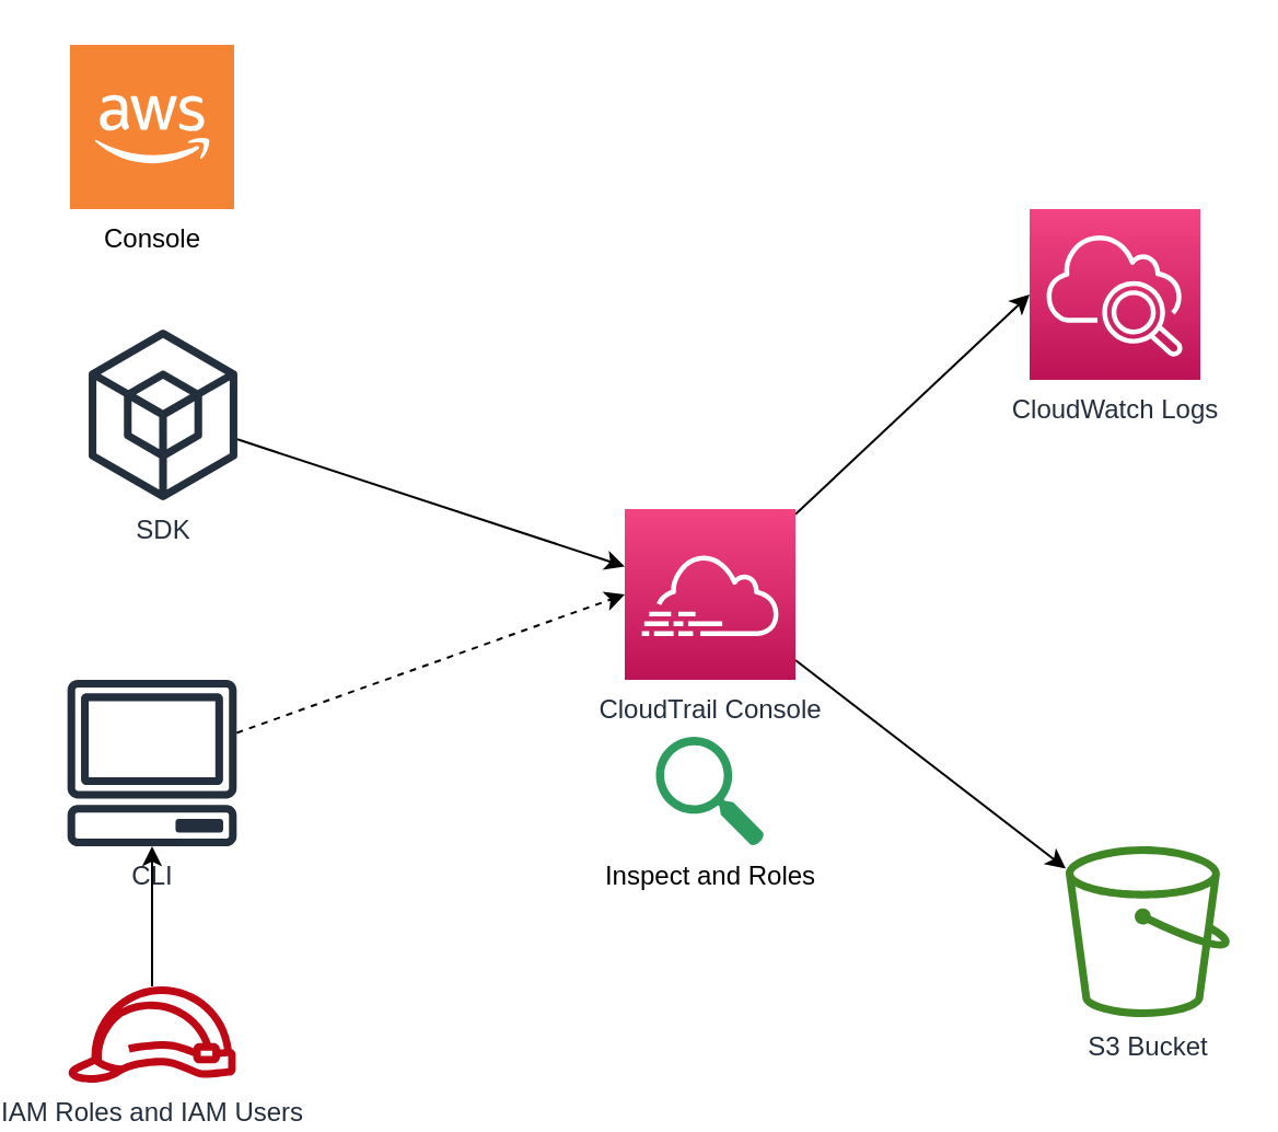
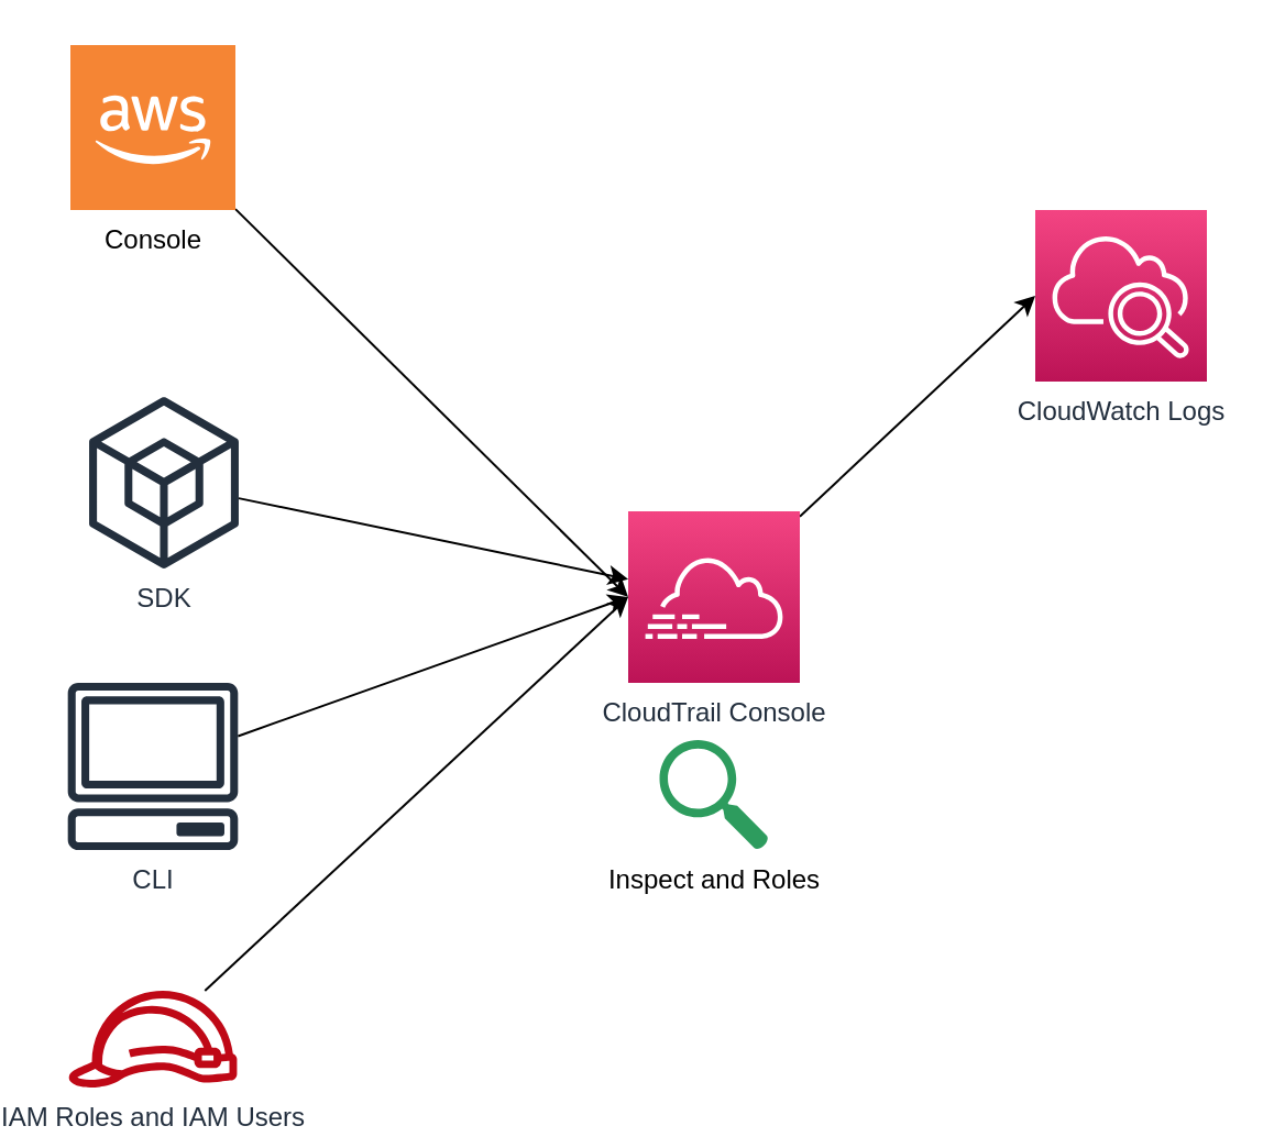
  <mxCell id="0" />
  <mxCell id="1" parent="0" />
  <mxCell id="2" style="rounded=0;orthogonalLoop=1;jettySize=auto;html=1;" edge="1" parent="1" source="3" target="12"><mxGeometry relative="1" as="geometry" /></mxCell>
- <mxCell id="3" value="SDK" style="sketch=0;outlineConnect=0;fontColor=#232F3E;gradientColor=none;fillColor=#232F3D;strokeColor=none;dashed=0;verticalLabelPosition=bottom;verticalAlign=top;align=center;html=1;fontSize=12;fontStyle=0;aspect=fixed;pointerEvents=1;shape=mxgraph.aws4.external_sdk;" vertex="1" parent="1"><mxGeometry x="30" y="150" width="68" height="78" as="geometry" /></mxCell>
- <mxCell id="4" style="rounded=0;orthogonalLoop=1;jettySize=auto;html=1;entryX=0;entryY=0.5;entryDx=0;entryDy=0;entryPerimeter=0;dashed=1;" edge="1" parent="1" source="5" target="12"><mxGeometry relative="1" as="geometry" /></mxCell>
+ <mxCell id="3" value="SDK" style="sketch=0;outlineConnect=0;fontColor=#232F3E;gradientColor=none;fillColor=#232F3D;strokeColor=none;dashed=0;verticalLabelPosition=bottom;verticalAlign=top;align=center;html=1;fontSize=12;fontStyle=0;aspect=fixed;pointerEvents=1;shape=mxgraph.aws4.external_sdk;" vertex="1" parent="1"><mxGeometry x="30" y="180" width="68" height="78" as="geometry" /></mxCell>
+ <mxCell id="4" style="rounded=0;orthogonalLoop=1;jettySize=auto;html=1;entryX=0;entryY=0.5;entryDx=0;entryDy=0;entryPerimeter=0;" edge="1" parent="1" source="5" target="12"><mxGeometry relative="1" as="geometry" /></mxCell>
  <mxCell id="5" value="CLI" style="sketch=0;outlineConnect=0;fontColor=#232F3E;gradientColor=none;fillColor=#232F3D;strokeColor=none;dashed=0;verticalLabelPosition=bottom;verticalAlign=top;align=center;html=1;fontSize=12;fontStyle=0;aspect=fixed;pointerEvents=1;shape=mxgraph.aws4.client;" vertex="1" parent="1"><mxGeometry x="20" y="310" width="78" height="76" as="geometry" /></mxCell>
+ <mxCell id="6" style="rounded=0;orthogonalLoop=1;jettySize=auto;html=1;entryX=0;entryY=0.5;entryDx=0;entryDy=0;entryPerimeter=0;" edge="1" parent="1" source="7" target="12"><mxGeometry relative="1" as="geometry" /></mxCell>
  <mxCell id="7" value="Console" style="outlineConnect=0;dashed=0;verticalLabelPosition=bottom;verticalAlign=top;align=center;html=1;shape=mxgraph.aws3.cloud_2;fillColor=#F58534;gradientColor=none;" vertex="1" parent="1"><mxGeometry x="21.5" y="20" width="75" height="75" as="geometry" /></mxCell>
- <mxCell id="8" style="rounded=0;orthogonalLoop=1;jettySize=auto;html=1;" edge="1" parent="1" source="9" target="5"><mxGeometry relative="1" as="geometry" /></mxCell>
+ <mxCell id="8" style="rounded=0;orthogonalLoop=1;jettySize=auto;html=1;entryX=0;entryY=0.5;entryDx=0;entryDy=0;entryPerimeter=0;" edge="1" parent="1" source="9" target="12"><mxGeometry relative="1" as="geometry" /></mxCell>
  <mxCell id="9" value="IAM Roles and IAM Users" style="sketch=0;outlineConnect=0;fontColor=#232F3E;gradientColor=none;fillColor=#BF0816;strokeColor=none;dashed=0;verticalLabelPosition=bottom;verticalAlign=top;align=center;html=1;fontSize=12;fontStyle=0;aspect=fixed;pointerEvents=1;shape=mxgraph.aws4.role;" vertex="1" parent="1"><mxGeometry x="20" y="450" width="78" height="44" as="geometry" /></mxCell>
  <mxCell id="10" style="edgeStyle=none;rounded=0;orthogonalLoop=1;jettySize=auto;html=1;entryX=0;entryY=0.5;entryDx=0;entryDy=0;entryPerimeter=0;" edge="1" parent="1" source="12" target="13"><mxGeometry relative="1" as="geometry" /></mxCell>
- <mxCell id="11" style="edgeStyle=none;rounded=0;orthogonalLoop=1;jettySize=auto;html=1;" edge="1" parent="1" source="12" target="14"><mxGeometry relative="1" as="geometry" /></mxCell>
  <mxCell id="12" value="CloudTrail Console" style="sketch=0;points=[[0,0,0],[0.25,0,0],[0.5,0,0],[0.75,0,0],[1,0,0],[0,1,0],[0.25,1,0],[0.5,1,0],[0.75,1,0],[1,1,0],[0,0.25,0],[0,0.5,0],[0,0.75,0],[1,0.25,0],[1,0.5,0],[1,0.75,0]];points=[[0,0,0],[0.25,0,0],[0.5,0,0],[0.75,0,0],[1,0,0],[0,1,0],[0.25,1,0],[0.5,1,0],[0.75,1,0],[1,1,0],[0,0.25,0],[0,0.5,0],[0,0.75,0],[1,0.25,0],[1,0.5,0],[1,0.75,0]];outlineConnect=0;fontColor=#232F3E;gradientColor=#F34482;gradientDirection=north;fillColor=#BC1356;strokeColor=#ffffff;dashed=0;verticalLabelPosition=bottom;verticalAlign=top;align=center;html=1;fontSize=12;fontStyle=0;aspect=fixed;shape=mxgraph.aws4.resourceIcon;resIcon=mxgraph.aws4.cloudtrail;" vertex="1" parent="1"><mxGeometry x="275" y="232" width="78" height="78" as="geometry" /></mxCell>
  <mxCell id="13" value="CloudWatch Logs" style="sketch=0;points=[[0,0,0],[0.25,0,0],[0.5,0,0],[0.75,0,0],[1,0,0],[0,1,0],[0.25,1,0],[0.5,1,0],[0.75,1,0],[1,1,0],[0,0.25,0],[0,0.5,0],[0,0.75,0],[1,0.25,0],[1,0.5,0],[1,0.75,0]];points=[[0,0,0],[0.25,0,0],[0.5,0,0],[0.75,0,0],[1,0,0],[0,1,0],[0.25,1,0],[0.5,1,0],[0.75,1,0],[1,1,0],[0,0.25,0],[0,0.5,0],[0,0.75,0],[1,0.25,0],[1,0.5,0],[1,0.75,0]];outlineConnect=0;fontColor=#232F3E;gradientColor=#F34482;gradientDirection=north;fillColor=#BC1356;strokeColor=#ffffff;dashed=0;verticalLabelPosition=bottom;verticalAlign=top;align=center;html=1;fontSize=12;fontStyle=0;aspect=fixed;shape=mxgraph.aws4.resourceIcon;resIcon=mxgraph.aws4.cloudwatch_2;" vertex="1" parent="1"><mxGeometry x="460" y="95" width="78" height="78" as="geometry" /></mxCell>
- <mxCell id="14" value="S3 Bucket" style="sketch=0;outlineConnect=0;fontColor=#232F3E;gradientColor=none;fillColor=#3F8624;strokeColor=none;dashed=0;verticalLabelPosition=bottom;verticalAlign=top;align=center;html=1;fontSize=12;fontStyle=0;aspect=fixed;pointerEvents=1;shape=mxgraph.aws4.bucket;" vertex="1" parent="1"><mxGeometry x="476.5" y="386" width="75" height="78" as="geometry" /></mxCell>
  <mxCell id="15" value="Inspect and Roles" style="sketch=0;html=1;aspect=fixed;strokeColor=none;shadow=0;align=center;verticalAlign=top;fillColor=#2D9C5E;shape=mxgraph.gcp2.search;labelPosition=center;verticalLabelPosition=bottom;" vertex="1" parent="1"><mxGeometry x="289.25" y="336" width="49.5" height="50" as="geometry" /></mxCell>
